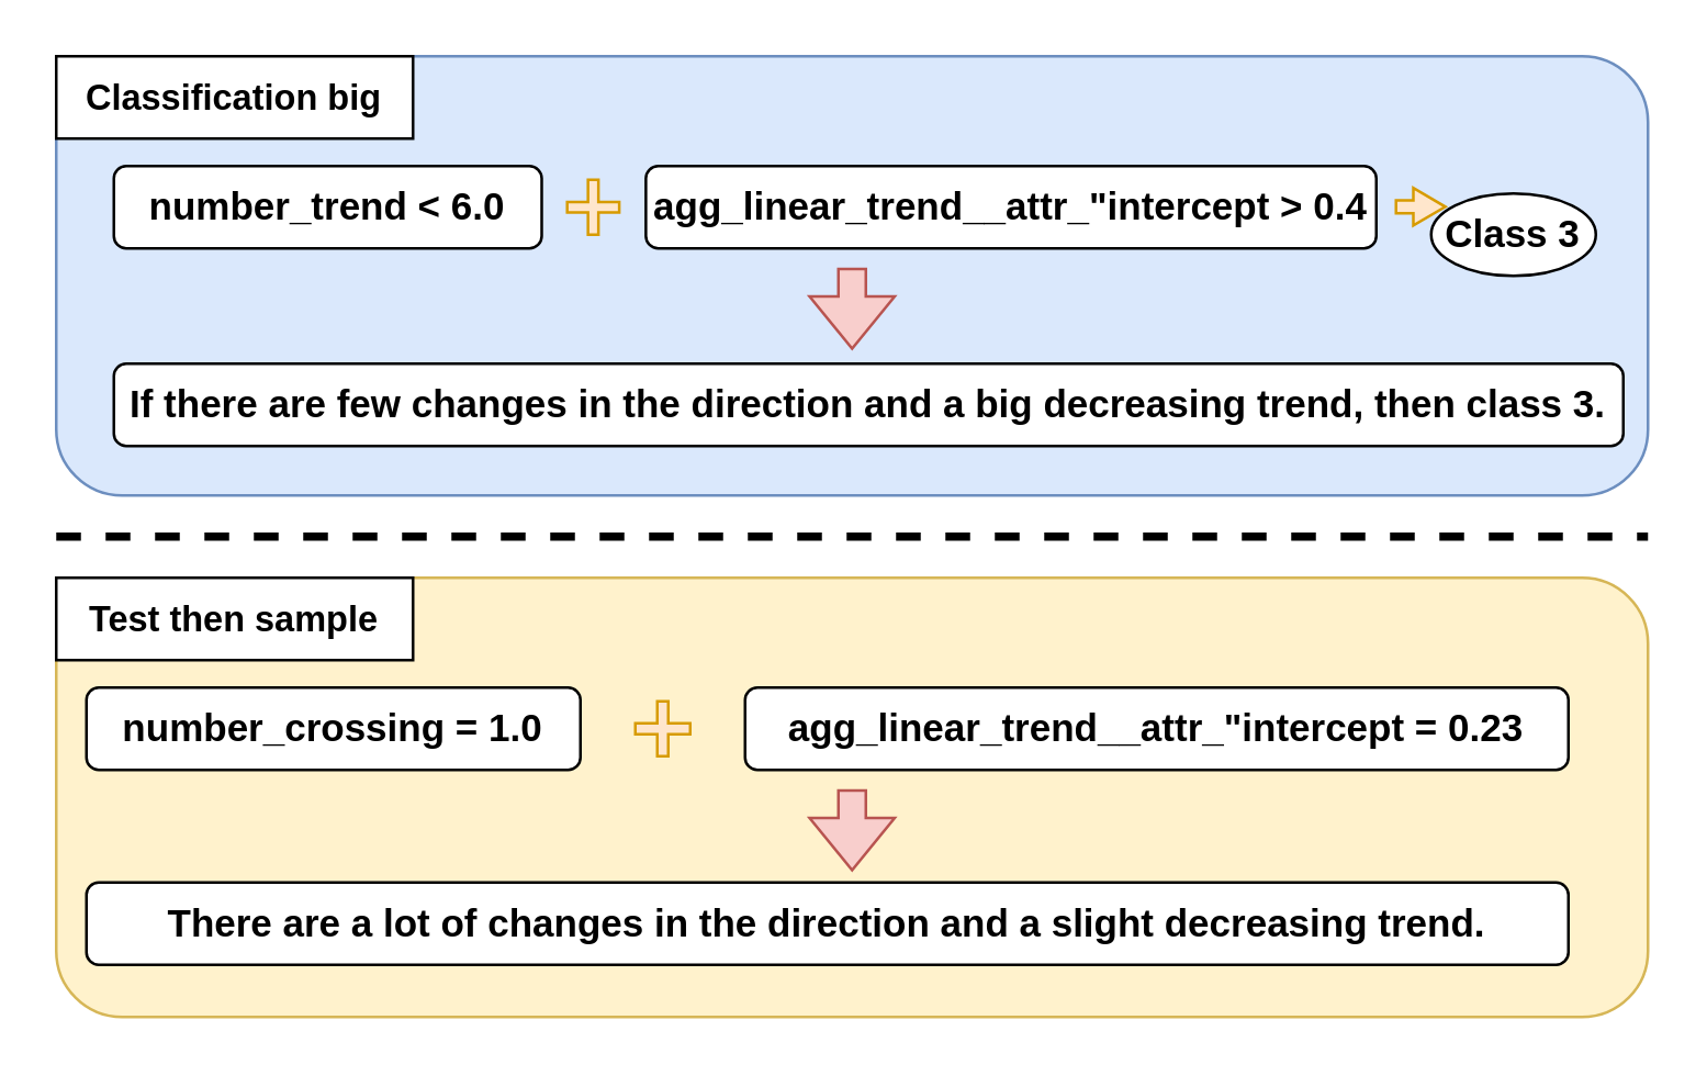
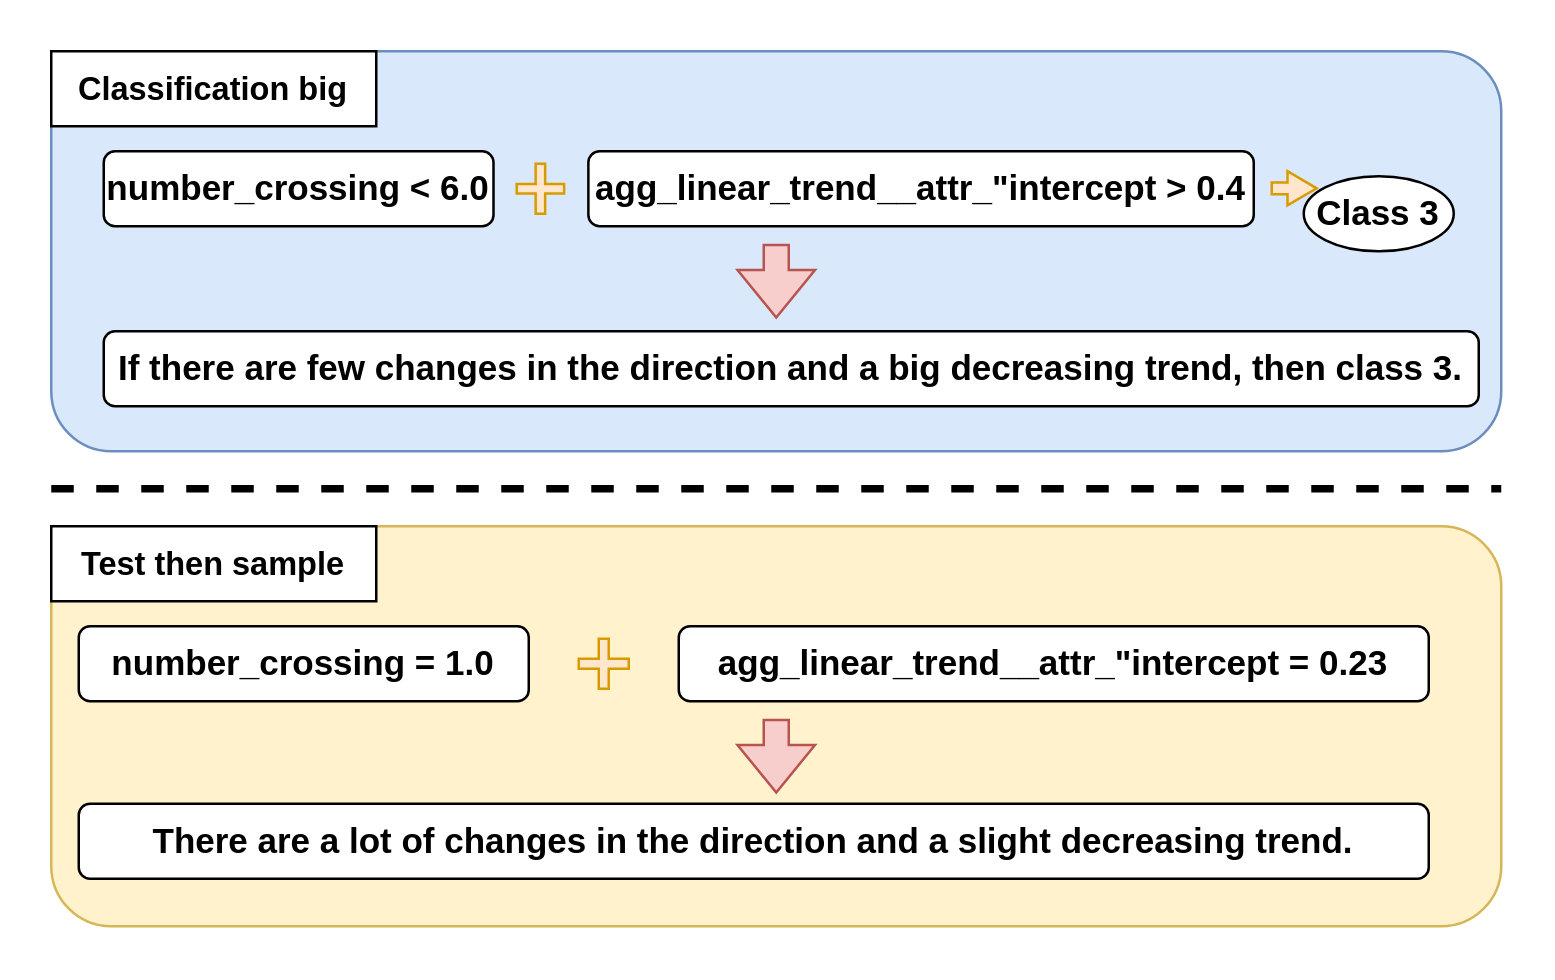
  <mxCell id="0" />
  <mxCell id="1" parent="0" />
  <mxCell id="2" value="" style="rounded=1;whiteSpace=wrap;html=1;fillColor=#dae8fc;strokeColor=#6C8EBF;" vertex="1" parent="1"><mxGeometry x="20" y="20" width="580" height="160" as="geometry" /></mxCell>
  <mxCell id="3" value="" style="group" parent="1" vertex="1" connectable="0"><mxGeometry x="121" y="60" width="380" height="30" as="geometry" /></mxCell>
  <mxCell id="4" value="&lt;p style=&quot;text-align: start; margin: 0in; font-size: 14px;&quot;&gt;&lt;font face=&quot;Helvetica&quot; style=&quot;font-size: 14px;&quot;&gt;agg_linear_trend&lt;/font&gt;&lt;span style=&quot;background-color: initial; font-size: 14px;&quot;&gt;__attr_&quot;intercept &amp;gt; 0.4&lt;/span&gt;&lt;/p&gt;" style="rounded=1;whiteSpace=wrap;html=1;fontSize=14;fontStyle=1" parent="3" vertex="1"><mxGeometry x="113.85" width="266.15" height="30" as="geometry" /></mxCell>
- <mxCell id="5" value="&lt;p style=&quot;text-align: start; margin: 0in; font-size: 14px;&quot;&gt;&lt;font style=&quot;font-size: 14px;&quot; face=&quot;Helvetica&quot;&gt;number_trend &amp;lt; 6.0&lt;/font&gt;&lt;/p&gt;" style="rounded=1;whiteSpace=wrap;html=1;fontSize=14;fontStyle=1" parent="3" vertex="1"><mxGeometry x="-80" width="155.9" height="30" as="geometry" /></mxCell>
+ <mxCell id="5" value="&lt;p style=&quot;text-align: start; margin: 0in; font-size: 14px;&quot;&gt;&lt;font style=&quot;font-size: 14px;&quot; face=&quot;Helvetica&quot;&gt;number_crossing &amp;lt; 6.0&lt;/font&gt;&lt;/p&gt;" style="rounded=1;whiteSpace=wrap;html=1;fontSize=14;fontStyle=1" parent="3" vertex="1"><mxGeometry x="-80" width="155.9" height="30" as="geometry" /></mxCell>
  <mxCell id="6" value="" style="shape=cross;whiteSpace=wrap;html=1;fillColor=#ffe6cc;strokeColor=#d79b00;" parent="3" vertex="1"><mxGeometry x="85.179" y="5" width="18.974" height="20" as="geometry" /></mxCell>
  <mxCell id="7" value="" style="shape=flexArrow;endArrow=classic;html=1;rounded=0;endWidth=8;endSize=3.557;width=4.667;fillColor=#ffe6cc;strokeColor=#d79b00;" parent="3" edge="1"><mxGeometry width="50" height="50" relative="1" as="geometry"><mxPoint x="386.692" y="14.83" as="sourcePoint" /><mxPoint x="405.667" y="14.83" as="targetPoint" /></mxGeometry></mxCell>
  <mxCell id="8" value="" style="shape=flexArrow;endArrow=classic;html=1;rounded=0;fillColor=#f8cecc;strokeColor=#b85450;" edge="1" parent="1"><mxGeometry width="50" height="50" relative="1" as="geometry"><mxPoint x="310" y="97" as="sourcePoint" /><mxPoint x="310" y="127" as="targetPoint" /></mxGeometry></mxCell>
  <mxCell id="9" value="Class 3" style="ellipse;whiteSpace=wrap;html=1;fontSize=14;fontStyle=1" parent="1" vertex="1"><mxGeometry x="521" y="70" width="60" height="30" as="geometry" /></mxCell>
  <mxCell id="10" value="&lt;span style=&quot;font-size: 13px; font-weight: 700;&quot;&gt;Classification big&lt;/span&gt;" style="rounded=0;whiteSpace=wrap;html=1;" vertex="1" parent="1"><mxGeometry x="20" y="20" width="130" height="30" as="geometry" /></mxCell>
  <mxCell id="11" value="If there are few changes in the direction and a big decreasing trend, then class 3." style="rounded=1;whiteSpace=wrap;html=1;fontSize=14;fontStyle=1" vertex="1" parent="1"><mxGeometry x="41" y="132" width="550" height="30" as="geometry" /></mxCell>
  <mxCell id="12" value="" style="rounded=1;whiteSpace=wrap;html=1;fillColor=#fff2cc;strokeColor=#d6b656;" vertex="1" parent="1"><mxGeometry x="20" y="210" width="580" height="160" as="geometry" /></mxCell>
  <mxCell id="13" value="&lt;span style=&quot;font-size: 13px; font-weight: 700;&quot;&gt;Test then sample&lt;/span&gt;" style="rounded=0;whiteSpace=wrap;html=1;" vertex="1" parent="1"><mxGeometry x="20" y="210" width="130" height="30" as="geometry" /></mxCell>
  <mxCell id="14" value="" style="group" vertex="1" connectable="0" parent="1"><mxGeometry x="31" y="250" width="540" height="30" as="geometry" /></mxCell>
  <mxCell id="15" value="&lt;p style=&quot;text-align: start; margin: 0in; font-size: 14px;&quot;&gt;&lt;font face=&quot;Helvetica&quot; style=&quot;font-size: 14px;&quot;&gt;agg_linear_trend&lt;/font&gt;&lt;span style=&quot;background-color: initial; font-size: 14px;&quot;&gt;__attr_&quot;intercept = 0.23&lt;/span&gt;&lt;/p&gt;" style="rounded=1;whiteSpace=wrap;html=1;fontSize=14;fontStyle=1" vertex="1" parent="14"><mxGeometry x="240" width="300" height="30" as="geometry" /></mxCell>
  <mxCell id="16" value="&lt;p style=&quot;text-align: start; margin: 0in; font-size: 14px;&quot;&gt;&lt;font style=&quot;font-size: 14px;&quot; face=&quot;Helvetica&quot;&gt;number_crossing =&lt;/font&gt;&lt;span style=&quot;background-color: initial; font-size: 14px;&quot;&gt;&amp;nbsp;1.0&lt;/span&gt;&lt;/p&gt;" style="rounded=1;whiteSpace=wrap;html=1;fontSize=14;fontStyle=1" vertex="1" parent="14"><mxGeometry width="180" height="30" as="geometry" /></mxCell>
  <mxCell id="17" value="" style="shape=cross;whiteSpace=wrap;html=1;fillColor=#ffe6cc;strokeColor=#d79b00;" vertex="1" parent="14"><mxGeometry x="200" y="5" width="20" height="20" as="geometry" /></mxCell>
  <mxCell id="18" value="" style="shape=flexArrow;endArrow=classic;html=1;rounded=0;fillColor=#f8cecc;strokeColor=#b85450;" edge="1" parent="1"><mxGeometry width="50" height="50" relative="1" as="geometry"><mxPoint x="310" y="287" as="sourcePoint" /><mxPoint x="310" y="317" as="targetPoint" /></mxGeometry></mxCell>
  <mxCell id="19" value="There are a lot&lt;span style=&quot;background-color: initial; font-size: 14px;&quot;&gt;&amp;nbsp;of changes in the direction and a slight&lt;/span&gt;&lt;span style=&quot;background-color: initial; font-size: 14px;&quot;&gt;&amp;nbsp;decreasing trend.&lt;/span&gt;" style="rounded=1;whiteSpace=wrap;html=1;fontSize=14;fontStyle=1" vertex="1" parent="1"><mxGeometry x="31" y="321" width="540" height="30" as="geometry" /></mxCell>
  <mxCell id="20" value="" style="endArrow=none;dashed=1;html=1;rounded=0;strokeWidth=3;" edge="1" parent="1"><mxGeometry width="50" height="50" relative="1" as="geometry"><mxPoint x="20" y="195" as="sourcePoint" /><mxPoint x="600" y="195" as="targetPoint" /></mxGeometry></mxCell>
